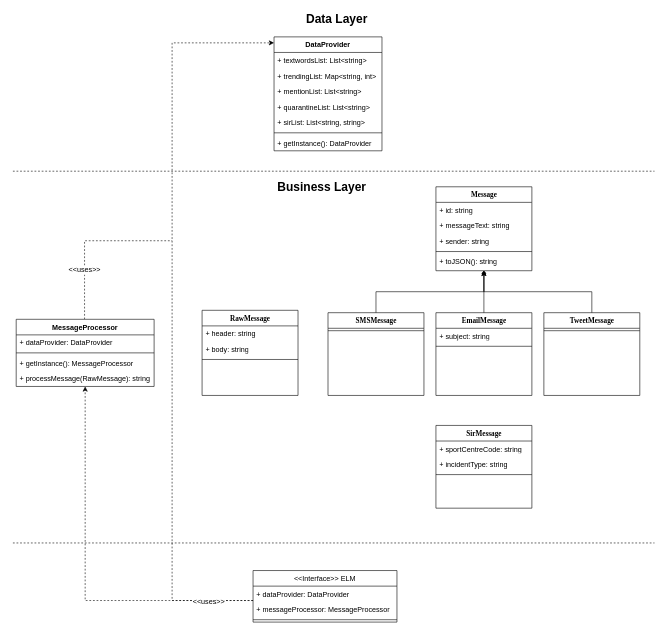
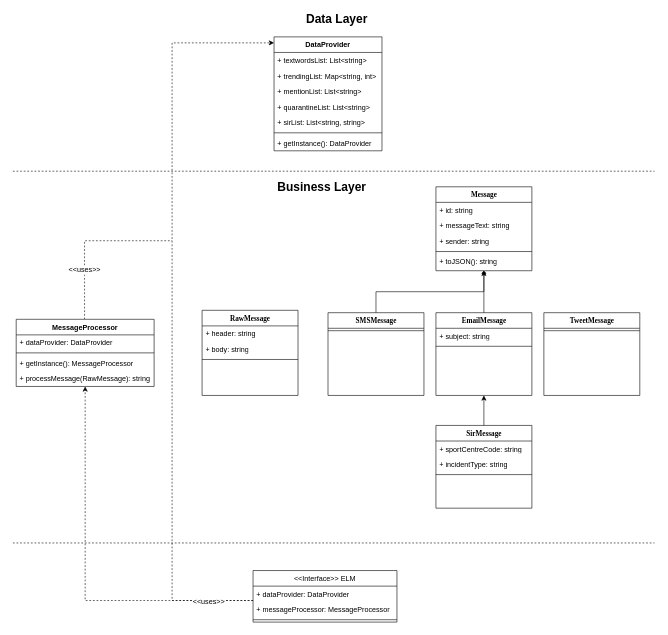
  <mxCell id="0" />
  <mxCell id="1" parent="0" />
  <mxCell id="2" value="Message" style="swimlane;html=1;fontStyle=1;align=center;verticalAlign=top;childLayout=stackLayout;horizontal=1;startSize=26;horizontalStack=0;resizeParent=1;resizeLast=0;collapsible=1;marginBottom=0;swimlaneFillColor=#ffffff;rounded=0;shadow=0;comic=0;labelBackgroundColor=none;strokeWidth=1;fillColor=none;fontFamily=Verdana;fontSize=12" parent="1" vertex="1"><mxGeometry x="726" y="311" width="160" height="140" as="geometry" /></mxCell>
  <mxCell id="3" value="+ id: string" style="text;html=1;strokeColor=none;fillColor=none;align=left;verticalAlign=top;spacingLeft=4;spacingRight=4;whiteSpace=wrap;overflow=hidden;rotatable=0;points=[[0,0.5],[1,0.5]];portConstraint=eastwest;" parent="2" vertex="1"><mxGeometry y="26" width="160" height="26" as="geometry" /></mxCell>
  <mxCell id="4" value="+ messageText: string" style="text;html=1;strokeColor=none;fillColor=none;align=left;verticalAlign=top;spacingLeft=4;spacingRight=4;whiteSpace=wrap;overflow=hidden;rotatable=0;points=[[0,0.5],[1,0.5]];portConstraint=eastwest;" parent="2" vertex="1"><mxGeometry y="52" width="160" height="26" as="geometry" /></mxCell>
  <mxCell id="5" value="+ sender: string" style="text;html=1;strokeColor=none;fillColor=none;align=left;verticalAlign=top;spacingLeft=4;spacingRight=4;whiteSpace=wrap;overflow=hidden;rotatable=0;points=[[0,0.5],[1,0.5]];portConstraint=eastwest;" parent="2" vertex="1"><mxGeometry y="78" width="160" height="26" as="geometry" /></mxCell>
  <mxCell id="6" value="" style="line;html=1;strokeWidth=1;fillColor=none;align=left;verticalAlign=middle;spacingTop=-1;spacingLeft=3;spacingRight=3;rotatable=0;labelPosition=right;points=[];portConstraint=eastwest;" parent="2" vertex="1"><mxGeometry y="104" width="160" height="8" as="geometry" /></mxCell>
  <mxCell id="7" value="+ toJSON(): string" style="text;html=1;strokeColor=none;fillColor=none;align=left;verticalAlign=top;spacingLeft=4;spacingRight=4;whiteSpace=wrap;overflow=hidden;rotatable=0;points=[[0,0.5],[1,0.5]];portConstraint=eastwest;" parent="2" vertex="1"><mxGeometry y="112" width="160" height="26" as="geometry" /></mxCell>
  <mxCell id="8" style="edgeStyle=orthogonalEdgeStyle;rounded=0;orthogonalLoop=1;jettySize=auto;html=1;exitX=0.5;exitY=0;exitDx=0;exitDy=0;entryX=0.5;entryY=1;entryDx=0;entryDy=0;" parent="1" source="9" target="2" edge="1"><mxGeometry relative="1" as="geometry" /></mxCell>
  <mxCell id="9" value="SMSMessage" style="swimlane;html=1;fontStyle=1;align=center;verticalAlign=top;childLayout=stackLayout;horizontal=1;startSize=26;horizontalStack=0;resizeParent=1;resizeLast=0;collapsible=1;marginBottom=0;swimlaneFillColor=#ffffff;rounded=0;shadow=0;comic=0;labelBackgroundColor=none;strokeWidth=1;fillColor=none;fontFamily=Verdana;fontSize=12" parent="1" vertex="1"><mxGeometry x="546" y="521" width="160" height="138" as="geometry" /></mxCell>
  <mxCell id="10" value="" style="line;html=1;strokeWidth=1;fillColor=none;align=left;verticalAlign=middle;spacingTop=-1;spacingLeft=3;spacingRight=3;rotatable=0;labelPosition=right;points=[];portConstraint=eastwest;" parent="9" vertex="1"><mxGeometry y="26" width="160" height="8" as="geometry" /></mxCell>
  <mxCell id="11" style="edgeStyle=orthogonalEdgeStyle;rounded=0;orthogonalLoop=1;jettySize=auto;html=1;exitX=0.5;exitY=0;exitDx=0;exitDy=0;entryX=0.5;entryY=1;entryDx=0;entryDy=0;endArrow=diamond;" parent="1" source="12" target="2" edge="1"><mxGeometry relative="1" as="geometry" /></mxCell>
  <mxCell id="12" value="EmailMessage" style="swimlane;html=1;fontStyle=1;align=center;verticalAlign=top;childLayout=stackLayout;horizontal=1;startSize=26;horizontalStack=0;resizeParent=1;resizeLast=0;collapsible=1;marginBottom=0;swimlaneFillColor=#ffffff;rounded=0;shadow=0;comic=0;labelBackgroundColor=none;strokeWidth=1;fillColor=none;fontFamily=Verdana;fontSize=12" parent="1" vertex="1"><mxGeometry x="726" y="521" width="160" height="138" as="geometry" /></mxCell>
  <mxCell id="13" value="+ subject: string" style="text;html=1;strokeColor=none;fillColor=none;align=left;verticalAlign=top;spacingLeft=4;spacingRight=4;whiteSpace=wrap;overflow=hidden;rotatable=0;points=[[0,0.5],[1,0.5]];portConstraint=eastwest;" parent="12" vertex="1"><mxGeometry y="26" width="160" height="26" as="geometry" /></mxCell>
  <mxCell id="14" value="" style="line;html=1;strokeWidth=1;fillColor=none;align=left;verticalAlign=middle;spacingTop=-1;spacingLeft=3;spacingRight=3;rotatable=0;labelPosition=right;points=[];portConstraint=eastwest;" parent="12" vertex="1"><mxGeometry y="52" width="160" height="8" as="geometry" /></mxCell>
+ <mxCell id="15" style="edgeStyle=orthogonalEdgeStyle;rounded=0;orthogonalLoop=1;jettySize=auto;html=1;exitX=0.5;exitY=0;exitDx=0;exitDy=0;entryX=0.5;entryY=1;entryDx=0;entryDy=0;" parent="1" source="16" target="12" edge="1"><mxGeometry relative="1" as="geometry" /></mxCell>
  <mxCell id="16" value="SirMessage" style="swimlane;html=1;fontStyle=1;align=center;verticalAlign=top;childLayout=stackLayout;horizontal=1;startSize=26;horizontalStack=0;resizeParent=1;resizeLast=0;collapsible=1;marginBottom=0;swimlaneFillColor=#ffffff;rounded=0;shadow=0;comic=0;labelBackgroundColor=none;strokeWidth=1;fillColor=none;fontFamily=Verdana;fontSize=12" parent="1" vertex="1"><mxGeometry x="726" y="709" width="160" height="138" as="geometry" /></mxCell>
  <mxCell id="17" value="+ sportCentreCode: string" style="text;html=1;strokeColor=none;fillColor=none;align=left;verticalAlign=top;spacingLeft=4;spacingRight=4;whiteSpace=wrap;overflow=hidden;rotatable=0;points=[[0,0.5],[1,0.5]];portConstraint=eastwest;" parent="16" vertex="1"><mxGeometry y="26" width="160" height="26" as="geometry" /></mxCell>
  <mxCell id="18" value="+ incidentType: string" style="text;html=1;strokeColor=none;fillColor=none;align=left;verticalAlign=top;spacingLeft=4;spacingRight=4;whiteSpace=wrap;overflow=hidden;rotatable=0;points=[[0,0.5],[1,0.5]];portConstraint=eastwest;" parent="16" vertex="1"><mxGeometry y="52" width="160" height="26" as="geometry" /></mxCell>
  <mxCell id="19" value="" style="line;html=1;strokeWidth=1;fillColor=none;align=left;verticalAlign=middle;spacingTop=-1;spacingLeft=3;spacingRight=3;rotatable=0;labelPosition=right;points=[];portConstraint=eastwest;" parent="16" vertex="1"><mxGeometry y="78" width="160" height="8" as="geometry" /></mxCell>
  <mxCell id="20" value="&lt;span style=&quot;color: rgba(0 , 0 , 0 , 0) ; font-family: monospace ; font-size: 0px&quot;&gt;%3CmxGraphModel%3E%3Croot%3E%3CmxCell%20id%3D%220%22%2F%3E%3CmxCell%20id%3D%221%22%20parent%3D%220%22%2F%3E%3CmxCell%20id%3D%222%22%20value%3D%22SirMessage%22%20style%3D%22swimlane%3Bhtml%3D1%3BfontStyle%3D1%3Balign%3Dcenter%3BverticalAlign%3Dtop%3BchildLayout%3DstackLayout%3Bhorizontal%3D1%3BstartSize%3D26%3BhorizontalStack%3D0%3BresizeParent%3D1%3BresizeLast%3D0%3Bcollapsible%3D1%3BmarginBottom%3D0%3BswimlaneFillColor%3D%23ffffff%3Brounded%3D0%3Bshadow%3D0%3Bcomic%3D0%3BlabelBackgroundColor%3Dnone%3BstrokeWidth%3D1%3BfillColor%3Dnone%3BfontFamily%3DVerdana%3BfontSize%3D12%22%20vertex%3D%221%22%20parent%3D%221%22%3E%3CmxGeometry%20x%3D%22920%22%20y%3D%22482.0%22%20width%3D%22160%22%20height%3D%22147%22%20as%3D%22geometry%22%2F%3E%3C%2FmxCell%3E%3CmxCell%20id%3D%223%22%20value%3D%22%2B%20field%3A%20type%22%20style%3D%22text%3Bhtml%3D1%3BstrokeColor%3Dnone%3BfillColor%3Dnone%3Balign%3Dleft%3BverticalAlign%3Dtop%3BspacingLeft%3D4%3BspacingRight%3D4%3BwhiteSpace%3Dwrap%3Boverflow%3Dhidden%3Brotatable%3D0%3Bpoints%3D%5B%5B0%2C0.5%5D%2C%5B1%2C0.5%5D%5D%3BportConstraint%3Deastwest%3B%22%20vertex%3D%221%22%20parent%3D%222%22%3E%3CmxGeometry%20y%3D%2226%22%20width%3D%22160%22%20height%3D%2226%22%20as%3D%22geometry%22%2F%3E%3C%2FmxCell%3E%3CmxCell%20id%3D%224%22%20value%3D%22%2B%20field%3A%20type%22%20style%3D%22text%3Bhtml%3D1%3BstrokeColor%3Dnone%3BfillColor%3Dnone%3Balign%3Dleft%3BverticalAlign%3Dtop%3BspacingLeft%3D4%3BspacingRight%3D4%3BwhiteSpace%3Dwrap%3Boverflow%3Dhidden%3Brotatable%3D0%3Bpoints%3D%5B%5B0%2C0.5%5D%2C%5B1%2C0.5%5D%5D%3BportConstraint%3Deastwest%3B%22%20vertex%3D%221%22%20parent%3D%222%22%3E%3CmxGeometry%20y%3D%2252%22%20width%3D%22160%22%20height%3D%2226%22%20as%3D%22geometry%22%2F%3E%3C%2FmxCell%3E%3CmxCell%20id%3D%225%22%20value%3D%22%22%20style%3D%22line%3Bhtml%3D1%3BstrokeWidth%3D1%3BfillColor%3Dnone%3Balign%3Dleft%3BverticalAlign%3Dmiddle%3BspacingTop%3D-1%3BspacingLeft%3D3%3BspacingRight%3D3%3Brotatable%3D0%3BlabelPosition%3Dright%3Bpoints%3D%5B%5D%3BportConstraint%3Deastwest%3B%22%20vertex%3D%221%22%20parent%3D%222%22%3E%3CmxGeometry%20y%3D%2278%22%20width%3D%22160%22%20height%3D%228%22%20as%3D%22geometry%22%2F%3E%3C%2FmxCell%3E%3CmxCell%20id%3D%226%22%20value%3D%22%2B%20method(type)%3A%20type%22%20style%3D%22text%3Bhtml%3D1%3BstrokeColor%3Dnone%3BfillColor%3Dnone%3Balign%3Dleft%3BverticalAlign%3Dtop%3BspacingLeft%3D4%3BspacingRight%3D4%3BwhiteSpace%3Dwrap%3Boverflow%3Dhidden%3Brotatable%3D0%3Bpoints%3D%5B%5B0%2C0.5%5D%2C%5B1%2C0.5%5D%5D%3BportConstraint%3Deastwest%3B%22%20vertex%3D%221%22%20parent%3D%222%22%3E%3CmxGeometry%20y%3D%2286%22%20width%3D%22160%22%20height%3D%2226%22%20as%3D%22geometry%22%2F%3E%3C%2FmxCell%3E%3CmxCell%20id%3D%227%22%20value%3D%22%2B%20method(type)%3A%20type%22%20style%3D%22text%3Bhtml%3D1%3BstrokeColor%3Dnone%3BfillColor%3Dnone%3Balign%3Dleft%3BverticalAlign%3Dtop%3BspacingLeft%3D4%3BspacingRight%3D4%3BwhiteSpace%3Dwrap%3Boverflow%3Dhidden%3Brotatable%3D0%3Bpoints%3D%5B%5B0%2C0.5%5D%2C%5B1%2C0.5%5D%5D%3BportConstraint%3Deastwest%3B%22%20vertex%3D%221%22%20parent%3D%222%22%3E%3CmxGeometry%20y%3D%22112%22%20width%3D%22160%22%20height%3D%2226%22%20as%3D%22geometry%22%2F%3E%3C%2FmxCell%3E%3C%2Froot%3E%3C%2FmxGraphModel%3E&lt;/span&gt;" style="text;html=1;align=center;verticalAlign=middle;resizable=0;points=[];;autosize=1;" parent="1" vertex="1"><mxGeometry x="1050" y="441" width="20" height="20" as="geometry" /></mxCell>
- <mxCell id="21" style="edgeStyle=orthogonalEdgeStyle;rounded=0;orthogonalLoop=1;jettySize=auto;html=1;exitX=0.5;exitY=0;exitDx=0;exitDy=0;entryX=0.5;entryY=1;entryDx=0;entryDy=0;" parent="1" source="22" target="2" edge="1"><mxGeometry relative="1" as="geometry"><mxPoint x="836" y="319" as="targetPoint" /></mxGeometry></mxCell>
  <mxCell id="22" value="TweetMessage" style="swimlane;html=1;fontStyle=1;align=center;verticalAlign=top;childLayout=stackLayout;horizontal=1;startSize=26;horizontalStack=0;resizeParent=1;resizeLast=0;collapsible=1;marginBottom=0;swimlaneFillColor=#ffffff;rounded=0;shadow=0;comic=0;labelBackgroundColor=none;strokeWidth=1;fillColor=none;fontFamily=Verdana;fontSize=12" parent="1" vertex="1"><mxGeometry x="906" y="521" width="160" height="138" as="geometry" /></mxCell>
  <mxCell id="23" value="" style="line;html=1;strokeWidth=1;fillColor=none;align=left;verticalAlign=middle;spacingTop=-1;spacingLeft=3;spacingRight=3;rotatable=0;labelPosition=right;points=[];portConstraint=eastwest;" parent="22" vertex="1"><mxGeometry y="26" width="160" height="8" as="geometry" /></mxCell>
  <mxCell id="24" value="DataProvider" style="swimlane;fontStyle=1;align=center;verticalAlign=top;childLayout=stackLayout;horizontal=1;startSize=26;horizontalStack=0;resizeParent=1;resizeParentMax=0;resizeLast=0;collapsible=1;marginBottom=0;" parent="1" vertex="1"><mxGeometry x="456" y="61" width="180" height="190" as="geometry" /></mxCell>
  <mxCell id="25" value="+ textwordsList: List&lt;string&gt;" style="text;strokeColor=none;fillColor=none;align=left;verticalAlign=top;spacingLeft=4;spacingRight=4;overflow=hidden;rotatable=0;points=[[0,0.5],[1,0.5]];portConstraint=eastwest;" parent="24" vertex="1"><mxGeometry y="26" width="180" height="26" as="geometry" /></mxCell>
  <mxCell id="26" value="+ trendingList: Map&lt;string, int&gt;" style="text;strokeColor=none;fillColor=none;align=left;verticalAlign=top;spacingLeft=4;spacingRight=4;overflow=hidden;rotatable=0;points=[[0,0.5],[1,0.5]];portConstraint=eastwest;" parent="24" vertex="1"><mxGeometry y="52" width="180" height="26" as="geometry" /></mxCell>
  <mxCell id="27" value="+ mentionList: List&lt;string&gt;" style="text;strokeColor=none;fillColor=none;align=left;verticalAlign=top;spacingLeft=4;spacingRight=4;overflow=hidden;rotatable=0;points=[[0,0.5],[1,0.5]];portConstraint=eastwest;" parent="24" vertex="1"><mxGeometry y="78" width="180" height="26" as="geometry" /></mxCell>
  <mxCell id="28" value="+ quarantineList: List&lt;string&gt;" style="text;strokeColor=none;fillColor=none;align=left;verticalAlign=top;spacingLeft=4;spacingRight=4;overflow=hidden;rotatable=0;points=[[0,0.5],[1,0.5]];portConstraint=eastwest;" parent="24" vertex="1"><mxGeometry y="104" width="180" height="26" as="geometry" /></mxCell>
  <mxCell id="29" value="+ sirList: List&lt;string, string&gt;" style="text;strokeColor=none;fillColor=none;align=left;verticalAlign=top;spacingLeft=4;spacingRight=4;overflow=hidden;rotatable=0;points=[[0,0.5],[1,0.5]];portConstraint=eastwest;" parent="24" vertex="1"><mxGeometry y="130" width="180" height="26" as="geometry" /></mxCell>
  <mxCell id="30" value="" style="line;strokeWidth=1;fillColor=none;align=left;verticalAlign=middle;spacingTop=-1;spacingLeft=3;spacingRight=3;rotatable=0;labelPosition=right;points=[];portConstraint=eastwest;" parent="24" vertex="1"><mxGeometry y="156" width="180" height="8" as="geometry" /></mxCell>
  <mxCell id="31" value="+ getInstance(): DataProvider" style="text;strokeColor=none;fillColor=none;align=left;verticalAlign=top;spacingLeft=4;spacingRight=4;overflow=hidden;rotatable=0;points=[[0,0.5],[1,0.5]];portConstraint=eastwest;" parent="24" vertex="1"><mxGeometry y="164" width="180" height="26" as="geometry" /></mxCell>
  <mxCell id="32" style="edgeStyle=orthogonalEdgeStyle;rounded=0;orthogonalLoop=1;jettySize=auto;html=1;dashed=1;fontSize=12;endArrow=none;endFill=0;" edge="1" parent="1" source="34"><mxGeometry relative="1" as="geometry"><mxPoint x="286" y="401" as="targetPoint" /><Array as="points"><mxPoint x="140" y="401" /></Array></mxGeometry></mxCell>
  <mxCell id="33" value="&amp;lt;&amp;lt;uses&amp;gt;&amp;gt;" style="text;html=1;align=center;verticalAlign=middle;resizable=0;points=[];;labelBackgroundColor=#ffffff;fontSize=12;" vertex="1" connectable="0" parent="32"><mxGeometry x="-0.402" y="1" relative="1" as="geometry"><mxPoint as="offset" /></mxGeometry></mxCell>
  <mxCell id="34" value="MessageProcessor" style="swimlane;fontStyle=1;align=center;verticalAlign=top;childLayout=stackLayout;horizontal=1;startSize=26;horizontalStack=0;resizeParent=1;resizeParentMax=0;resizeLast=0;collapsible=1;marginBottom=0;" parent="1" vertex="1"><mxGeometry x="26" y="532" width="230" height="112" as="geometry" /></mxCell>
  <mxCell id="35" value="+ dataProvider: DataProvider" style="text;strokeColor=none;fillColor=none;align=left;verticalAlign=top;spacingLeft=4;spacingRight=4;overflow=hidden;rotatable=0;points=[[0,0.5],[1,0.5]];portConstraint=eastwest;" parent="34" vertex="1"><mxGeometry y="26" width="230" height="26" as="geometry" /></mxCell>
  <mxCell id="36" value="" style="line;strokeWidth=1;fillColor=none;align=left;verticalAlign=middle;spacingTop=-1;spacingLeft=3;spacingRight=3;rotatable=0;labelPosition=right;points=[];portConstraint=eastwest;" parent="34" vertex="1"><mxGeometry y="52" width="230" height="8" as="geometry" /></mxCell>
  <mxCell id="37" value="+ getInstance(): MessageProcessor" style="text;strokeColor=none;fillColor=none;align=left;verticalAlign=top;spacingLeft=4;spacingRight=4;overflow=hidden;rotatable=0;points=[[0,0.5],[1,0.5]];portConstraint=eastwest;" parent="34" vertex="1"><mxGeometry y="60" width="230" height="26" as="geometry" /></mxCell>
  <mxCell id="38" value="+ processMessage(RawMessage): string" style="text;strokeColor=none;fillColor=none;align=left;verticalAlign=top;spacingLeft=4;spacingRight=4;overflow=hidden;rotatable=0;points=[[0,0.5],[1,0.5]];portConstraint=eastwest;" parent="34" vertex="1"><mxGeometry y="86" width="230" height="26" as="geometry" /></mxCell>
  <mxCell id="39" value="RawMessage" style="swimlane;html=1;fontStyle=1;align=center;verticalAlign=top;childLayout=stackLayout;horizontal=1;startSize=26;horizontalStack=0;resizeParent=1;resizeLast=0;collapsible=1;marginBottom=0;swimlaneFillColor=#ffffff;rounded=0;shadow=0;comic=0;labelBackgroundColor=none;strokeWidth=1;fillColor=none;fontFamily=Verdana;fontSize=12" parent="1" vertex="1"><mxGeometry x="336" y="517" width="160" height="142" as="geometry" /></mxCell>
  <mxCell id="40" value="+ header: string" style="text;html=1;strokeColor=none;fillColor=none;align=left;verticalAlign=top;spacingLeft=4;spacingRight=4;whiteSpace=wrap;overflow=hidden;rotatable=0;points=[[0,0.5],[1,0.5]];portConstraint=eastwest;" parent="39" vertex="1"><mxGeometry y="26" width="160" height="26" as="geometry" /></mxCell>
  <mxCell id="41" value="+ body: string" style="text;html=1;strokeColor=none;fillColor=none;align=left;verticalAlign=top;spacingLeft=4;spacingRight=4;whiteSpace=wrap;overflow=hidden;rotatable=0;points=[[0,0.5],[1,0.5]];portConstraint=eastwest;" parent="39" vertex="1"><mxGeometry y="52" width="160" height="26" as="geometry" /></mxCell>
  <mxCell id="42" value="" style="line;html=1;strokeWidth=1;fillColor=none;align=left;verticalAlign=middle;spacingTop=-1;spacingLeft=3;spacingRight=3;rotatable=0;labelPosition=right;points=[];portConstraint=eastwest;" parent="39" vertex="1"><mxGeometry y="78" width="160" height="8" as="geometry" /></mxCell>
  <mxCell id="43" style="edgeStyle=orthogonalEdgeStyle;rounded=0;orthogonalLoop=1;jettySize=auto;html=1;dashed=1;fontSize=12;" edge="1" parent="1" source="44" target="24"><mxGeometry relative="1" as="geometry"><Array as="points"><mxPoint x="286" y="1001" /><mxPoint x="286" y="71" /></Array></mxGeometry></mxCell>
  <mxCell id="44" value="&lt;&lt;Interface&gt;&gt; ELM" style="swimlane;fontStyle=0;align=center;verticalAlign=top;childLayout=stackLayout;horizontal=1;startSize=26;horizontalStack=0;resizeParent=1;resizeParentMax=0;resizeLast=0;collapsible=1;marginBottom=0;" parent="1" vertex="1"><mxGeometry x="421" y="951" width="240" height="86" as="geometry" /></mxCell>
  <mxCell id="45" value="+ dataProvider: DataProvider" style="text;strokeColor=none;fillColor=none;align=left;verticalAlign=top;spacingLeft=4;spacingRight=4;overflow=hidden;rotatable=0;points=[[0,0.5],[1,0.5]];portConstraint=eastwest;" parent="44" vertex="1"><mxGeometry y="26" width="240" height="26" as="geometry" /></mxCell>
  <mxCell id="46" value="+ messageProcessor: MessageProcessor" style="text;strokeColor=none;fillColor=none;align=left;verticalAlign=top;spacingLeft=4;spacingRight=4;overflow=hidden;rotatable=0;points=[[0,0.5],[1,0.5]];portConstraint=eastwest;" parent="44" vertex="1"><mxGeometry y="52" width="240" height="26" as="geometry" /></mxCell>
  <mxCell id="47" value="" style="line;strokeWidth=1;fillColor=none;align=left;verticalAlign=middle;spacingTop=-1;spacingLeft=3;spacingRight=3;rotatable=0;labelPosition=right;points=[];portConstraint=eastwest;" parent="44" vertex="1"><mxGeometry y="78" width="240" height="8" as="geometry" /></mxCell>
  <mxCell id="48" value="" style="line;strokeWidth=1;fillColor=none;align=left;verticalAlign=middle;spacingTop=-1;spacingLeft=3;spacingRight=3;rotatable=0;labelPosition=right;points=[];portConstraint=eastwest;dashed=1;" parent="1" vertex="1"><mxGeometry x="20.5" y="901" width="1070" height="8" as="geometry" /></mxCell>
  <mxCell id="49" value="" style="line;strokeWidth=1;fillColor=none;align=left;verticalAlign=middle;spacingTop=-1;spacingLeft=3;spacingRight=3;rotatable=0;labelPosition=right;points=[];portConstraint=eastwest;dashed=1;" parent="1" vertex="1"><mxGeometry x="20.5" y="281" width="1070" height="8" as="geometry" /></mxCell>
  <mxCell id="50" value="Data Layer" style="text;html=1;strokeColor=none;fillColor=#ffffff;align=center;verticalAlign=middle;whiteSpace=wrap;rounded=0;dashed=1;fontSize=20;fontStyle=1" parent="1" vertex="1"><mxGeometry x="466" y="20" width="190" height="20" as="geometry" /></mxCell>
  <mxCell id="51" value="Business Layer" style="text;html=1;strokeColor=none;fillColor=#ffffff;align=center;verticalAlign=middle;whiteSpace=wrap;rounded=0;dashed=1;fontSize=20;fontStyle=1" parent="1" vertex="1"><mxGeometry x="441" y="301" width="190" height="20" as="geometry" /></mxCell>
  <mxCell id="52" style="edgeStyle=orthogonalEdgeStyle;rounded=0;orthogonalLoop=1;jettySize=auto;html=1;dashed=1;fontSize=12;" edge="1" parent="1" source="45" target="34"><mxGeometry relative="1" as="geometry"><Array as="points"><mxPoint x="141" y="1001" /></Array></mxGeometry></mxCell>
  <mxCell id="53" value="&amp;lt;&amp;lt;uses&amp;gt;&amp;gt;" style="text;html=1;align=center;verticalAlign=middle;resizable=0;points=[];;labelBackgroundColor=#ffffff;fontSize=12;" vertex="1" connectable="0" parent="52"><mxGeometry x="-0.518" y="-2" relative="1" as="geometry"><mxPoint x="79" y="4" as="offset" /></mxGeometry></mxCell>
